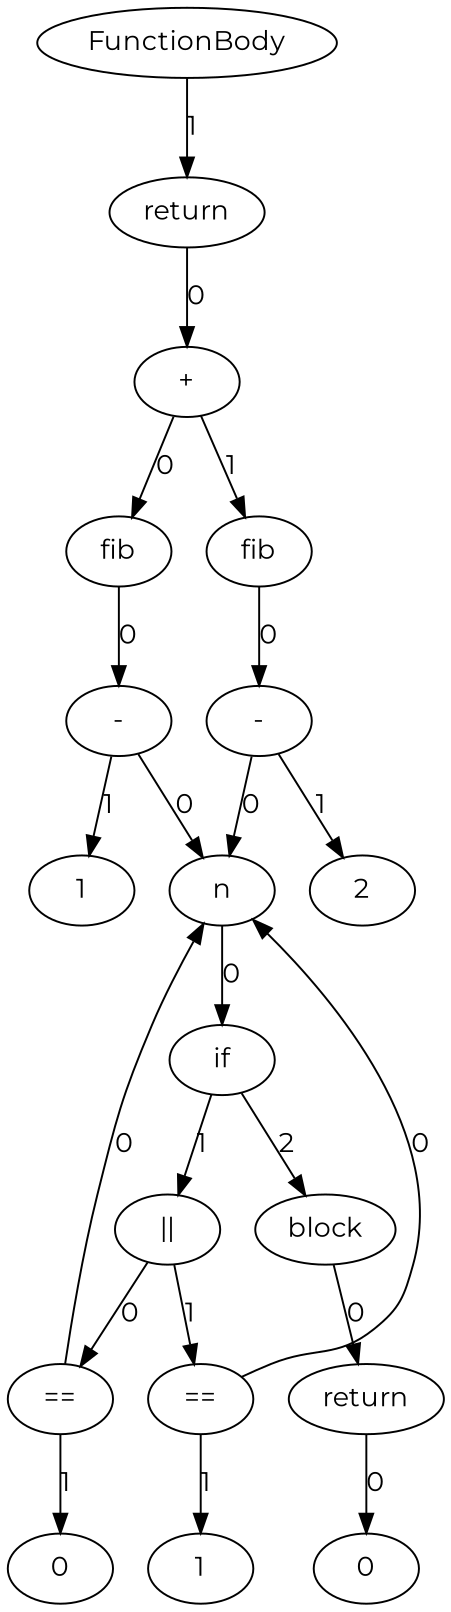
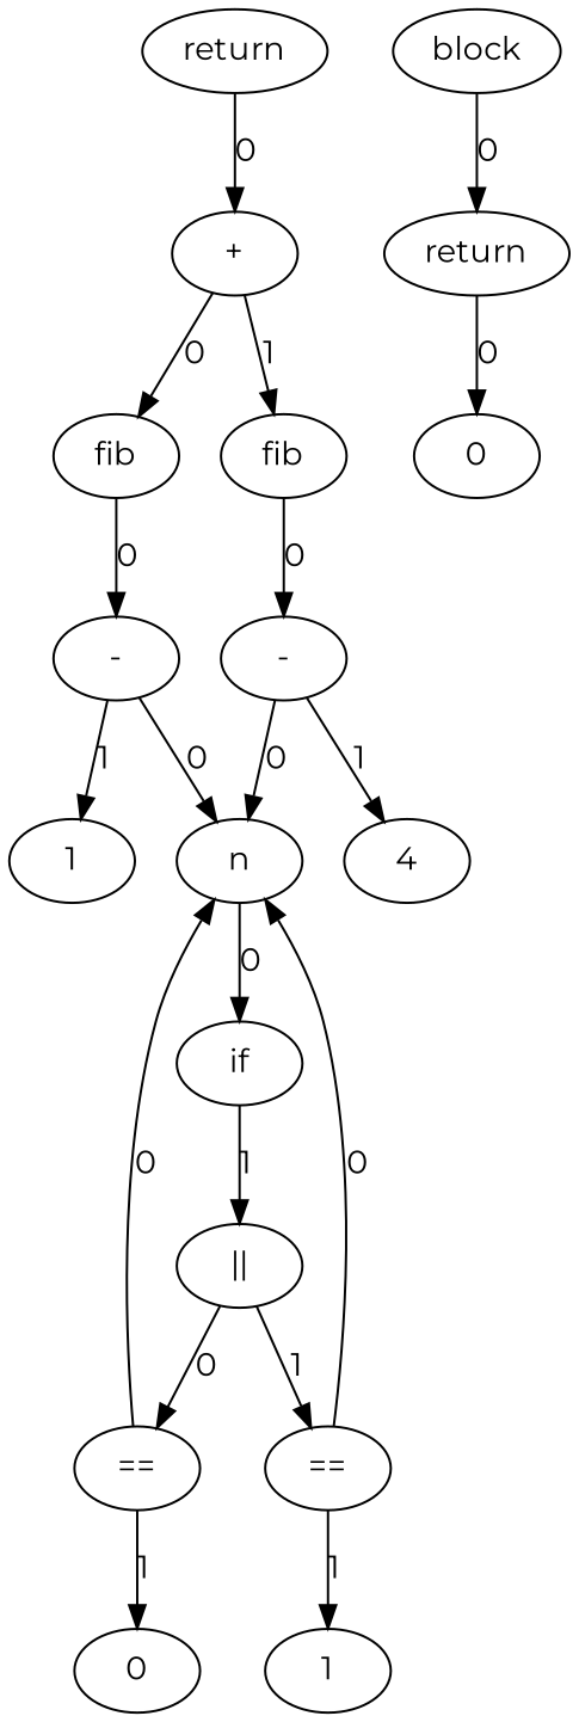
  strict digraph {
    fontname=Montserrat
    node [fontname=Montserrat]
    edge [fontname=Montserrat]
-   n1 [label=FunctionBody]
    n2 [label=return]
    n3 [label=if]
    n4 [label="||"]
    n5 [label=block]
    n6 [label="+"]
    n7 [label="=="]
    n8 [label="=="]
    n9 [label=return]
    n10 [label=fib]
    n11 [label=fib]
    n12 [label=n]
    n13 [label=0]
    n14 [label=1]
    n15 [label=0]
    n16 [label="-"]
    n17 [label="-"]
    n18 [label=1]
-   n19 [label=2]
-   n1 -> n2 [label=1]
+   n19 [label=4]
    n2 -> n6 [label=0]
    n3 -> n4 [label=1]
-   n3 -> n5 [label=2]
    n4 -> n7 [label=0]
    n4 -> n8 [label=1]
    n5 -> n9 [label=0]
    n6 -> n10 [label=0]
    n6 -> n11 [label=1]
    n7 -> n12 [label=0]
    n7 -> n13 [label=1]
    n8 -> n12 [label=0]
    n8 -> n14 [label=1]
    n9 -> n15 [label=0]
    n10 -> n16 [label=0]
    n11 -> n17 [label=0]
    n12 -> n3 [label=0]
    n16 -> n12 [label=0]
    n16 -> n18 [label=1]
    n17 -> n12 [label=0]
    n17 -> n19 [label=1]
  }
